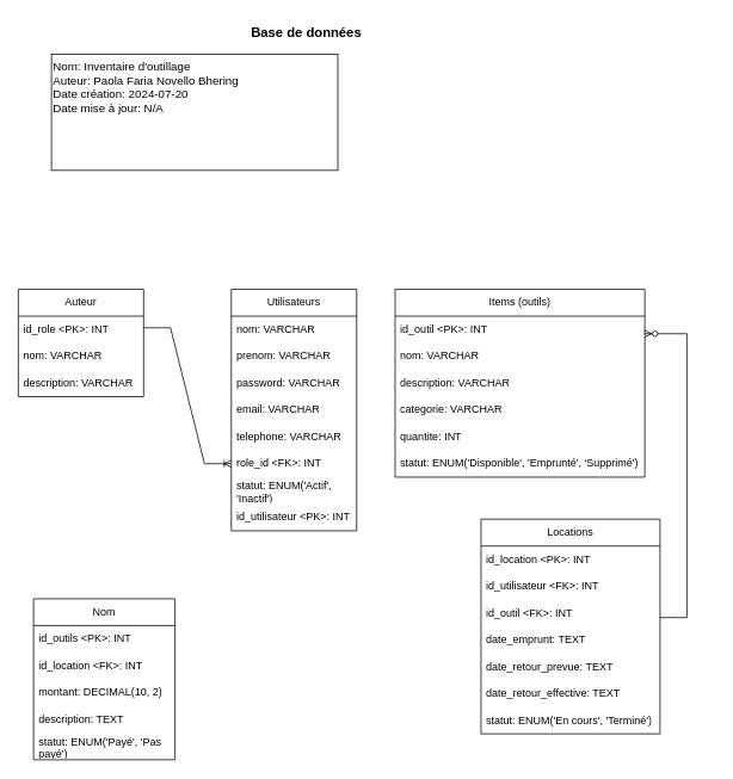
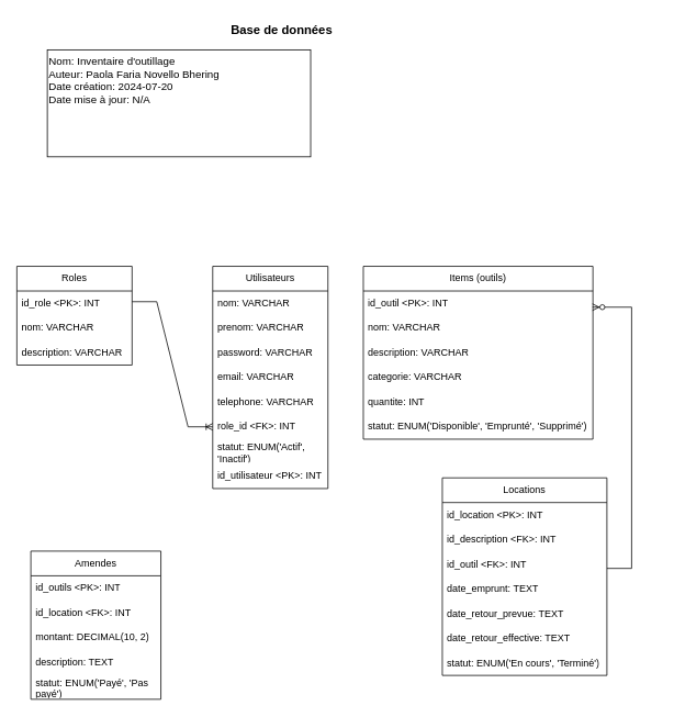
  <mxCell id="0" />
  <mxCell id="1" parent="0" />
- <mxCell id="2" value="Auteur" style="swimlane;fontStyle=0;childLayout=stackLayout;horizontal=1;startSize=30;horizontalStack=0;resizeParent=1;resizeParentMax=0;resizeLast=0;collapsible=1;marginBottom=0;whiteSpace=wrap;html=1;" parent="1" vertex="1"><mxGeometry x="20" y="323" width="140" height="120" as="geometry" /></mxCell>
+ <mxCell id="2" value="Roles" style="swimlane;fontStyle=0;childLayout=stackLayout;horizontal=1;startSize=30;horizontalStack=0;resizeParent=1;resizeParentMax=0;resizeLast=0;collapsible=1;marginBottom=0;whiteSpace=wrap;html=1;" parent="1" vertex="1"><mxGeometry x="20" y="323" width="140" height="120" as="geometry" /></mxCell>
  <mxCell id="3" value="id_role &amp;lt;PK&amp;gt;: INT" style="text;strokeColor=none;fillColor=none;align=left;verticalAlign=middle;spacingLeft=4;spacingRight=4;overflow=hidden;points=[[0,0.5],[1,0.5]];portConstraint=eastwest;rotatable=0;whiteSpace=wrap;html=1;" parent="2" vertex="1"><mxGeometry y="30" width="140" height="30" as="geometry" /></mxCell>
  <mxCell id="4" value="nom: VARCHAR" style="text;strokeColor=none;fillColor=none;align=left;verticalAlign=middle;spacingLeft=4;spacingRight=4;overflow=hidden;points=[[0,0.5],[1,0.5]];portConstraint=eastwest;rotatable=0;whiteSpace=wrap;html=1;" parent="2" vertex="1"><mxGeometry y="60" width="140" height="30" as="geometry" /></mxCell>
  <mxCell id="5" value="description: VARCHAR" style="text;strokeColor=none;fillColor=none;align=left;verticalAlign=middle;spacingLeft=4;spacingRight=4;overflow=hidden;points=[[0,0.5],[1,0.5]];portConstraint=eastwest;rotatable=0;whiteSpace=wrap;html=1;" parent="2" vertex="1"><mxGeometry y="90" width="140" height="30" as="geometry" /></mxCell>
  <mxCell id="6" value="Utilisateurs" style="swimlane;fontStyle=0;childLayout=stackLayout;horizontal=1;startSize=30;horizontalStack=0;resizeParent=1;resizeParentMax=0;resizeLast=0;collapsible=1;marginBottom=0;whiteSpace=wrap;html=1;" parent="1" vertex="1"><mxGeometry x="258" y="323" width="140" height="270" as="geometry" /></mxCell>
  <mxCell id="7" value="nom: VARCHAR" style="text;strokeColor=none;fillColor=none;align=left;verticalAlign=middle;spacingLeft=4;spacingRight=4;overflow=hidden;points=[[0,0.5],[1,0.5]];portConstraint=eastwest;rotatable=0;whiteSpace=wrap;html=1;" parent="6" vertex="1"><mxGeometry y="30" width="140" height="30" as="geometry" /></mxCell>
  <mxCell id="8" value="prenom: VARCHAR" style="text;strokeColor=none;fillColor=none;align=left;verticalAlign=middle;spacingLeft=4;spacingRight=4;overflow=hidden;points=[[0,0.5],[1,0.5]];portConstraint=eastwest;rotatable=0;whiteSpace=wrap;html=1;" parent="6" vertex="1"><mxGeometry y="60" width="140" height="30" as="geometry" /></mxCell>
  <mxCell id="9" value="password: VARCHAR" style="text;strokeColor=none;fillColor=none;align=left;verticalAlign=middle;spacingLeft=4;spacingRight=4;overflow=hidden;points=[[0,0.5],[1,0.5]];portConstraint=eastwest;rotatable=0;whiteSpace=wrap;html=1;" parent="6" vertex="1"><mxGeometry y="90" width="140" height="30" as="geometry" /></mxCell>
  <mxCell id="10" value="email: VARCHAR" style="text;strokeColor=none;fillColor=none;align=left;verticalAlign=middle;spacingLeft=4;spacingRight=4;overflow=hidden;points=[[0,0.5],[1,0.5]];portConstraint=eastwest;rotatable=0;whiteSpace=wrap;html=1;" parent="6" vertex="1"><mxGeometry y="120" width="140" height="30" as="geometry" /></mxCell>
  <mxCell id="11" value="telephone: VARCHAR" style="text;strokeColor=none;fillColor=none;align=left;verticalAlign=middle;spacingLeft=4;spacingRight=4;overflow=hidden;points=[[0,0.5],[1,0.5]];portConstraint=eastwest;rotatable=0;whiteSpace=wrap;html=1;" parent="6" vertex="1"><mxGeometry y="150" width="140" height="30" as="geometry" /></mxCell>
  <mxCell id="12" value="role_id &amp;lt;FK&amp;gt;: INT" style="text;strokeColor=none;fillColor=none;align=left;verticalAlign=middle;spacingLeft=4;spacingRight=4;overflow=hidden;points=[[0,0.5],[1,0.5]];portConstraint=eastwest;rotatable=0;whiteSpace=wrap;html=1;" parent="6" vertex="1"><mxGeometry y="180" width="140" height="30" as="geometry" /></mxCell>
  <mxCell id="13" value="statut: ENUM('Actif', 'Inactif')" style="text;strokeColor=none;fillColor=none;align=left;verticalAlign=middle;spacingLeft=4;spacingRight=4;overflow=hidden;points=[[0,0.5],[1,0.5]];portConstraint=eastwest;rotatable=0;whiteSpace=wrap;html=1;" parent="6" vertex="1"><mxGeometry y="210" width="140" height="30" as="geometry" /></mxCell>
  <mxCell id="14" value="id_utilisateur &amp;lt;PK&amp;gt;: INT" style="text;strokeColor=none;fillColor=none;align=left;verticalAlign=middle;spacingLeft=4;spacingRight=4;overflow=hidden;points=[[0,0.5],[1,0.5]];portConstraint=eastwest;rotatable=0;whiteSpace=wrap;html=1;" parent="6" vertex="1"><mxGeometry y="240" width="140" height="30" as="geometry" /></mxCell>
  <mxCell id="15" value="Nom: Inventaire d'outillage&lt;br&gt;Auteur: Paola Faria Novello Bhering&amp;nbsp;&lt;br&gt;Date création: 2024-07-20&lt;br&gt;Date mise à jour: N/A" style="rounded=0;whiteSpace=wrap;html=1;align=left;verticalAlign=top;fontSize=13;spacingBottom=0;" parent="1" vertex="1"><mxGeometry x="57" y="60" width="320" height="130" as="geometry" /></mxCell>
  <mxCell id="16" value="Base de données" style="text;strokeColor=none;align=center;fillColor=none;html=1;verticalAlign=middle;whiteSpace=wrap;rounded=0;fontStyle=1;fontSize=15;" parent="1" vertex="1"><mxGeometry x="187" y="20" width="310" height="30" as="geometry" /></mxCell>
  <mxCell id="17" value="Items (outils)" style="swimlane;fontStyle=0;childLayout=stackLayout;horizontal=1;startSize=30;horizontalStack=0;resizeParent=1;resizeParentMax=0;resizeLast=0;collapsible=1;marginBottom=0;whiteSpace=wrap;html=1;" parent="1" vertex="1"><mxGeometry x="441" y="323" width="279" height="210" as="geometry" /></mxCell>
  <mxCell id="18" value="id_outil &amp;lt;PK&amp;gt;: INT" style="text;strokeColor=none;fillColor=none;align=left;verticalAlign=middle;spacingLeft=4;spacingRight=4;overflow=hidden;points=[[0,0.5],[1,0.5]];portConstraint=eastwest;rotatable=0;whiteSpace=wrap;html=1;" parent="17" vertex="1"><mxGeometry y="30" width="279" height="30" as="geometry" /></mxCell>
  <mxCell id="19" value="nom: VARCHAR" style="text;strokeColor=none;fillColor=none;align=left;verticalAlign=middle;spacingLeft=4;spacingRight=4;overflow=hidden;points=[[0,0.5],[1,0.5]];portConstraint=eastwest;rotatable=0;whiteSpace=wrap;html=1;" parent="17" vertex="1"><mxGeometry y="60" width="279" height="30" as="geometry" /></mxCell>
  <mxCell id="20" value="description: VARCHAR" style="text;strokeColor=none;fillColor=none;align=left;verticalAlign=middle;spacingLeft=4;spacingRight=4;overflow=hidden;points=[[0,0.5],[1,0.5]];portConstraint=eastwest;rotatable=0;whiteSpace=wrap;html=1;" parent="17" vertex="1"><mxGeometry y="90" width="279" height="30" as="geometry" /></mxCell>
  <mxCell id="21" value="categorie: VARCHAR" style="text;strokeColor=none;fillColor=none;align=left;verticalAlign=middle;spacingLeft=4;spacingRight=4;overflow=hidden;points=[[0,0.5],[1,0.5]];portConstraint=eastwest;rotatable=0;whiteSpace=wrap;html=1;" parent="17" vertex="1"><mxGeometry y="120" width="279" height="30" as="geometry" /></mxCell>
  <mxCell id="22" value="quantite: INT" style="text;strokeColor=none;fillColor=none;align=left;verticalAlign=middle;spacingLeft=4;spacingRight=4;overflow=hidden;points=[[0,0.5],[1,0.5]];portConstraint=eastwest;rotatable=0;whiteSpace=wrap;html=1;" parent="17" vertex="1"><mxGeometry y="150" width="279" height="30" as="geometry" /></mxCell>
  <mxCell id="23" value="statut: ENUM('Disponible', 'Emprunté', 'Supprimé')" style="text;strokeColor=none;fillColor=none;align=left;verticalAlign=middle;spacingLeft=4;spacingRight=4;overflow=hidden;points=[[0,0.5],[1,0.5]];portConstraint=eastwest;rotatable=0;whiteSpace=wrap;html=1;" parent="17" vertex="1"><mxGeometry y="180" width="279" height="30" as="geometry" /></mxCell>
  <mxCell id="24" value="Locations" style="swimlane;fontStyle=0;childLayout=stackLayout;horizontal=1;startSize=30;horizontalStack=0;resizeParent=1;resizeParentMax=0;resizeLast=0;collapsible=1;marginBottom=0;whiteSpace=wrap;html=1;" parent="1" vertex="1"><mxGeometry x="537" y="580" width="200" height="240" as="geometry" /></mxCell>
  <mxCell id="25" value="id_location &amp;lt;PK&amp;gt;: INT" style="text;strokeColor=none;fillColor=none;align=left;verticalAlign=middle;spacingLeft=4;spacingRight=4;overflow=hidden;points=[[0,0.5],[1,0.5]];portConstraint=eastwest;rotatable=0;whiteSpace=wrap;html=1;" parent="24" vertex="1"><mxGeometry y="30" width="200" height="30" as="geometry" /></mxCell>
- <mxCell id="26" value="id_utilisateur &amp;lt;FK&amp;gt;: INT" style="text;strokeColor=none;fillColor=none;align=left;verticalAlign=middle;spacingLeft=4;spacingRight=4;overflow=hidden;points=[[0,0.5],[1,0.5]];portConstraint=eastwest;rotatable=0;whiteSpace=wrap;html=1;" parent="24" vertex="1"><mxGeometry y="60" width="200" height="30" as="geometry" /></mxCell>
+ <mxCell id="26" value="id_description &amp;lt;FK&amp;gt;: INT" style="text;strokeColor=none;fillColor=none;align=left;verticalAlign=middle;spacingLeft=4;spacingRight=4;overflow=hidden;points=[[0,0.5],[1,0.5]];portConstraint=eastwest;rotatable=0;whiteSpace=wrap;html=1;" parent="24" vertex="1"><mxGeometry y="60" width="200" height="30" as="geometry" /></mxCell>
  <mxCell id="27" value="id_outil &amp;lt;FK&amp;gt;: INT" style="text;strokeColor=none;fillColor=none;align=left;verticalAlign=middle;spacingLeft=4;spacingRight=4;overflow=hidden;points=[[0,0.5],[1,0.5]];portConstraint=eastwest;rotatable=0;whiteSpace=wrap;html=1;" parent="24" vertex="1"><mxGeometry y="90" width="200" height="30" as="geometry" /></mxCell>
  <mxCell id="28" value="date_emprunt: TEXT" style="text;strokeColor=none;fillColor=none;align=left;verticalAlign=middle;spacingLeft=4;spacingRight=4;overflow=hidden;points=[[0,0.5],[1,0.5]];portConstraint=eastwest;rotatable=0;whiteSpace=wrap;html=1;" parent="24" vertex="1"><mxGeometry y="120" width="200" height="30" as="geometry" /></mxCell>
  <mxCell id="29" value="date_retour_prevue: TEXT" style="text;strokeColor=none;fillColor=none;align=left;verticalAlign=middle;spacingLeft=4;spacingRight=4;overflow=hidden;points=[[0,0.5],[1,0.5]];portConstraint=eastwest;rotatable=0;whiteSpace=wrap;html=1;" parent="24" vertex="1"><mxGeometry y="150" width="200" height="30" as="geometry" /></mxCell>
  <mxCell id="30" value="date_retour_effective: TEXT" style="text;strokeColor=none;fillColor=none;align=left;verticalAlign=middle;spacingLeft=4;spacingRight=4;overflow=hidden;points=[[0,0.5],[1,0.5]];portConstraint=eastwest;rotatable=0;whiteSpace=wrap;html=1;" parent="24" vertex="1"><mxGeometry y="180" width="200" height="30" as="geometry" /></mxCell>
  <mxCell id="31" value="statut: ENUM('En cours', 'Terminé')" style="text;strokeColor=none;fillColor=none;align=left;verticalAlign=middle;spacingLeft=4;spacingRight=4;overflow=hidden;points=[[0,0.5],[1,0.5]];portConstraint=eastwest;rotatable=0;whiteSpace=wrap;html=1;" parent="24" vertex="1"><mxGeometry y="210" width="200" height="30" as="geometry" /></mxCell>
- <mxCell id="32" value="Nom" style="swimlane;fontStyle=0;childLayout=stackLayout;horizontal=1;startSize=30;horizontalStack=0;resizeParent=1;resizeParentMax=0;resizeLast=0;collapsible=1;marginBottom=0;whiteSpace=wrap;html=1;" parent="1" vertex="1"><mxGeometry x="37" y="669" width="158" height="180" as="geometry" /></mxCell>
+ <mxCell id="32" value="Amendes" style="swimlane;fontStyle=0;childLayout=stackLayout;horizontal=1;startSize=30;horizontalStack=0;resizeParent=1;resizeParentMax=0;resizeLast=0;collapsible=1;marginBottom=0;whiteSpace=wrap;html=1;" parent="1" vertex="1"><mxGeometry x="37" y="669" width="158" height="180" as="geometry" /></mxCell>
  <mxCell id="33" value="id_outils &amp;lt;PK&amp;gt;: INT" style="text;strokeColor=none;fillColor=none;align=left;verticalAlign=middle;spacingLeft=4;spacingRight=4;overflow=hidden;points=[[0,0.5],[1,0.5]];portConstraint=eastwest;rotatable=0;whiteSpace=wrap;html=1;" parent="32" vertex="1"><mxGeometry y="30" width="158" height="30" as="geometry" /></mxCell>
  <mxCell id="34" value="id_location &amp;lt;FK&amp;gt;: INT" style="text;strokeColor=none;fillColor=none;align=left;verticalAlign=middle;spacingLeft=4;spacingRight=4;overflow=hidden;points=[[0,0.5],[1,0.5]];portConstraint=eastwest;rotatable=0;whiteSpace=wrap;html=1;" parent="32" vertex="1"><mxGeometry y="60" width="158" height="30" as="geometry" /></mxCell>
  <mxCell id="35" value="montant:&amp;nbsp;DECIMAL(10, 2)" style="text;strokeColor=none;fillColor=none;align=left;verticalAlign=middle;spacingLeft=4;spacingRight=4;overflow=hidden;points=[[0,0.5],[1,0.5]];portConstraint=eastwest;rotatable=0;whiteSpace=wrap;html=1;" parent="32" vertex="1"><mxGeometry y="90" width="158" height="30" as="geometry" /></mxCell>
  <mxCell id="36" value="description: TEXT" style="text;strokeColor=none;fillColor=none;align=left;verticalAlign=middle;spacingLeft=4;spacingRight=4;overflow=hidden;points=[[0,0.5],[1,0.5]];portConstraint=eastwest;rotatable=0;whiteSpace=wrap;html=1;" parent="32" vertex="1"><mxGeometry y="120" width="158" height="30" as="geometry" /></mxCell>
  <mxCell id="37" value="statut: ENUM('Payé', 'Pas payé')" style="text;strokeColor=none;fillColor=none;align=left;verticalAlign=middle;spacingLeft=4;spacingRight=4;overflow=hidden;points=[[0,0.5],[1,0.5]];portConstraint=eastwest;rotatable=0;whiteSpace=wrap;html=1;" parent="32" vertex="1"><mxGeometry y="150" width="158" height="30" as="geometry" /></mxCell>
  <mxCell id="38" value="" style="edgeStyle=entityRelationEdgeStyle;fontSize=12;html=1;endArrow=ERoneToMany;rounded=0;exitX=1;exitY=0.5;exitDx=0;exitDy=0;entryX=0;entryY=0.5;entryDx=0;entryDy=0;" parent="1" target="12" edge="1"><mxGeometry width="100" height="100" relative="1" as="geometry"><mxPoint x="160" y="366" as="sourcePoint" /><mxPoint x="228" y="545" as="targetPoint" /></mxGeometry></mxCell>
  <mxCell id="39" value="" style="edgeStyle=entityRelationEdgeStyle;fontSize=12;html=1;endArrow=ERzeroToMany;endFill=1;rounded=0;entryX=0.998;entryY=0.655;entryDx=0;entryDy=0;entryPerimeter=0;" parent="1" target="18" edge="1"><mxGeometry width="100" height="100" relative="1" as="geometry"><mxPoint x="737" y="690" as="sourcePoint" /><mxPoint x="807" y="370" as="targetPoint" /><Array as="points"><mxPoint x="768" y="650" /><mxPoint x="797" y="566" /><mxPoint x="775" y="535" /></Array></mxGeometry></mxCell>
